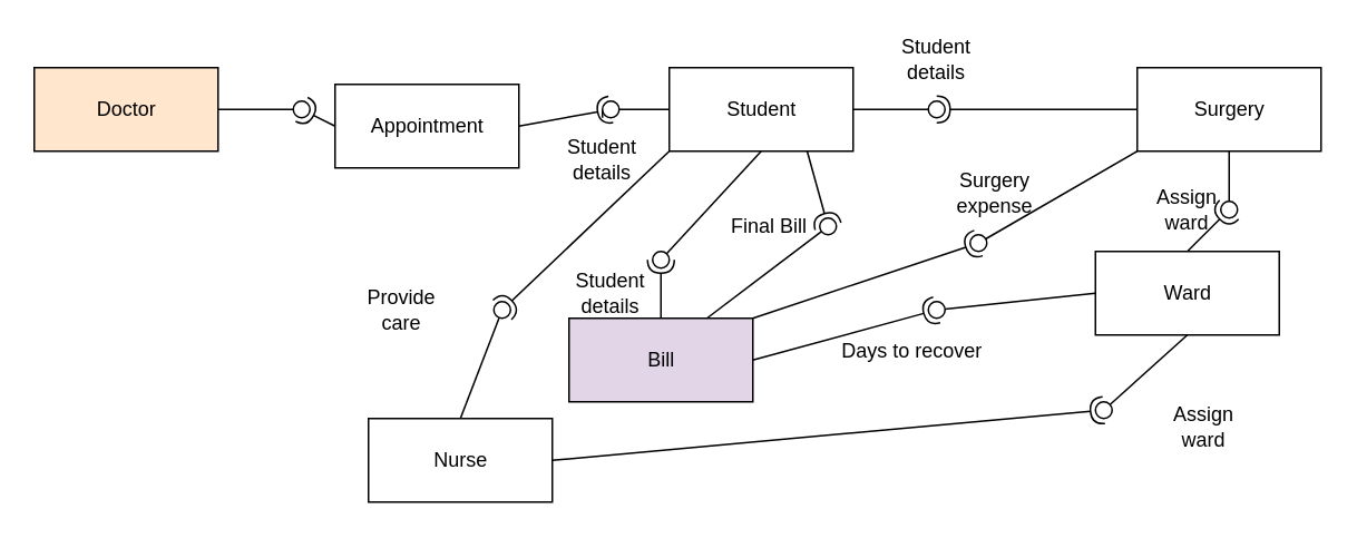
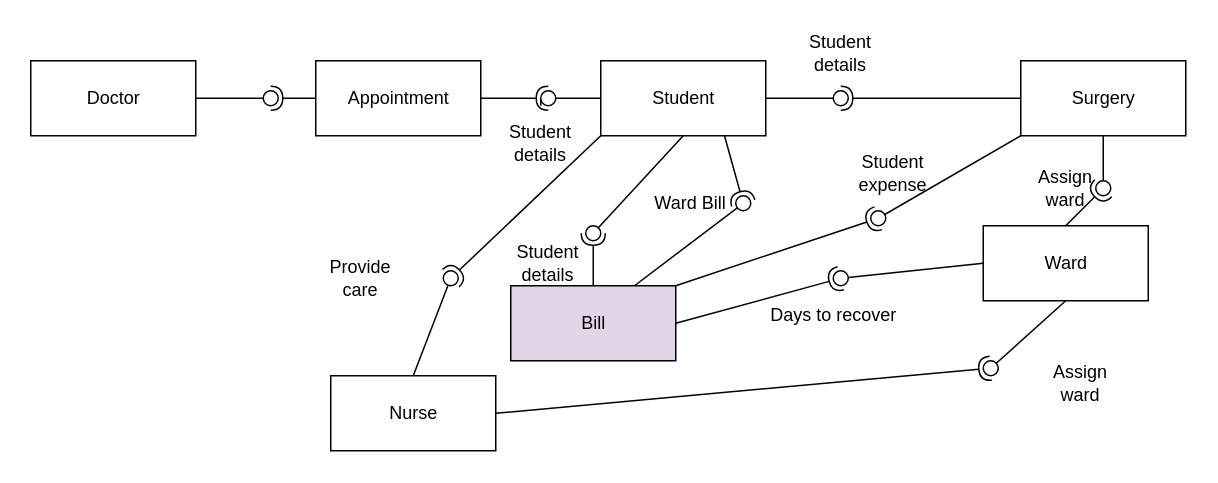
  <mxCell id="0" />
  <mxCell id="1" parent="0" />
  <mxCell id="2" value="Bill" style="html=1;fillColor=#e1d5e7;" vertex="1" parent="1"><mxGeometry x="340" y="190" width="110" height="50" as="geometry" /></mxCell>
  <mxCell id="3" value="Student" style="html=1;" vertex="1" parent="1"><mxGeometry x="400" y="40" width="110" height="50" as="geometry" /></mxCell>
- <mxCell id="4" value="Doctor" style="html=1;fillColor=#ffe6cc;" vertex="1" parent="1"><mxGeometry x="20" y="40" width="110" height="50" as="geometry" /></mxCell>
- <mxCell id="5" value="Appointment" style="html=1;" vertex="1" parent="1"><mxGeometry x="200" y="50" width="110" height="50" as="geometry" /></mxCell>
+ <mxCell id="4" value="Doctor" style="html=1;" vertex="1" parent="1"><mxGeometry x="20" y="40" width="110" height="50" as="geometry" /></mxCell>
+ <mxCell id="5" value="Appointment" style="html=1;" vertex="1" parent="1"><mxGeometry x="210" y="40" width="110" height="50" as="geometry" /></mxCell>
  <mxCell id="6" value="Nurse" style="html=1;" vertex="1" parent="1"><mxGeometry x="220" y="250" width="110" height="50" as="geometry" /></mxCell>
  <mxCell id="7" value="Surgery" style="html=1;" vertex="1" parent="1"><mxGeometry x="680" y="40" width="110" height="50" as="geometry" /></mxCell>
  <mxCell id="8" value="Ward" style="html=1;" vertex="1" parent="1"><mxGeometry x="655" y="150" width="110" height="50" as="geometry" /></mxCell>
  <mxCell id="9" value="" style="rounded=0;orthogonalLoop=1;jettySize=auto;html=1;endArrow=none;endFill=0;sketch=0;sourcePerimeterSpacing=0;targetPerimeterSpacing=0;" edge="1" target="11" parent="1" source="4"><mxGeometry relative="1" as="geometry"><mxPoint x="160" y="65" as="sourcePoint" /></mxGeometry></mxCell>
  <mxCell id="10" value="" style="rounded=0;orthogonalLoop=1;jettySize=auto;html=1;endArrow=halfCircle;endFill=0;entryX=0.5;entryY=0.5;endSize=6;strokeWidth=1;sketch=0;exitX=0;exitY=0.5;exitDx=0;exitDy=0;" edge="1" target="11" parent="1" source="5"><mxGeometry relative="1" as="geometry"><mxPoint x="200" y="65" as="sourcePoint" /></mxGeometry></mxCell>
  <mxCell id="11" value="" style="ellipse;whiteSpace=wrap;html=1;align=center;aspect=fixed;resizable=0;points=[];outlineConnect=0;sketch=0;" vertex="1" parent="1"><mxGeometry x="175" y="60" width="10" height="10" as="geometry" /></mxCell>
  <mxCell id="12" value="" style="rounded=0;orthogonalLoop=1;jettySize=auto;html=1;endArrow=none;endFill=0;sketch=0;targetPerimeterSpacing=0;exitX=0;exitY=0.5;exitDx=0;exitDy=0;startArrow=none;" edge="1" parent="1" source="14"><mxGeometry relative="1" as="geometry"><mxPoint x="340" y="75" as="sourcePoint" /><mxPoint x="360" y="70" as="targetPoint" /></mxGeometry></mxCell>
  <mxCell id="13" value="" style="rounded=0;orthogonalLoop=1;jettySize=auto;html=1;endArrow=halfCircle;endFill=0;entryX=0.5;entryY=0.5;endSize=6;strokeWidth=1;sketch=0;exitX=1;exitY=0.5;exitDx=0;exitDy=0;" edge="1" target="14" parent="1" source="5"><mxGeometry relative="1" as="geometry"><mxPoint x="380" y="75" as="sourcePoint" /></mxGeometry></mxCell>
  <mxCell id="14" value="" style="ellipse;whiteSpace=wrap;html=1;align=center;aspect=fixed;resizable=0;points=[];outlineConnect=0;sketch=0;" vertex="1" parent="1"><mxGeometry x="360" y="60" width="10" height="10" as="geometry" /></mxCell>
  <mxCell id="15" value="" style="rounded=0;orthogonalLoop=1;jettySize=auto;html=1;endArrow=none;endFill=0;sketch=0;sourcePerimeterSpacing=0;exitX=0;exitY=0.5;exitDx=0;exitDy=0;" edge="1" parent="1" source="3" target="14"><mxGeometry relative="1" as="geometry"><mxPoint x="400" y="65" as="sourcePoint" /><mxPoint x="360" y="70" as="targetPoint" /></mxGeometry></mxCell>
  <mxCell id="16" value="Student details" style="text;html=1;strokeColor=none;fillColor=none;align=center;verticalAlign=middle;whiteSpace=wrap;rounded=0;" vertex="1" parent="1"><mxGeometry x="330" y="80" width="60" height="30" as="geometry" /></mxCell>
  <mxCell id="17" value="" style="rounded=0;orthogonalLoop=1;jettySize=auto;html=1;endArrow=none;endFill=0;sketch=0;sourcePerimeterSpacing=0;targetPerimeterSpacing=0;exitX=0.5;exitY=1;exitDx=0;exitDy=0;" edge="1" target="19" parent="1" source="3"><mxGeometry relative="1" as="geometry"><mxPoint x="440" y="125" as="sourcePoint" /></mxGeometry></mxCell>
  <mxCell id="18" value="" style="rounded=0;orthogonalLoop=1;jettySize=auto;html=1;endArrow=halfCircle;endFill=0;entryX=0.5;entryY=0.5;endSize=6;strokeWidth=1;sketch=0;exitX=0.5;exitY=0;exitDx=0;exitDy=0;" edge="1" target="19" parent="1" source="2"><mxGeometry relative="1" as="geometry"><mxPoint x="460" y="150" as="sourcePoint" /></mxGeometry></mxCell>
  <mxCell id="19" value="" style="ellipse;whiteSpace=wrap;html=1;align=center;aspect=fixed;resizable=0;points=[];outlineConnect=0;sketch=0;" vertex="1" parent="1"><mxGeometry x="390" y="150" width="10" height="10" as="geometry" /></mxCell>
  <mxCell id="20" value="Student details" style="text;html=1;strokeColor=none;fillColor=none;align=center;verticalAlign=middle;whiteSpace=wrap;rounded=0;" vertex="1" parent="1"><mxGeometry x="335" y="160" width="60" height="30" as="geometry" /></mxCell>
  <mxCell id="21" value="" style="rounded=0;orthogonalLoop=1;jettySize=auto;html=1;endArrow=none;endFill=0;sketch=0;sourcePerimeterSpacing=0;targetPerimeterSpacing=0;exitX=1;exitY=0.5;exitDx=0;exitDy=0;" edge="1" target="23" parent="1" source="3"><mxGeometry relative="1" as="geometry"><mxPoint x="540" y="65" as="sourcePoint" /></mxGeometry></mxCell>
  <mxCell id="22" value="" style="rounded=0;orthogonalLoop=1;jettySize=auto;html=1;endArrow=halfCircle;endFill=0;entryX=0.5;entryY=0.5;endSize=6;strokeWidth=1;sketch=0;exitX=0;exitY=0.5;exitDx=0;exitDy=0;" edge="1" target="23" parent="1" source="7"><mxGeometry relative="1" as="geometry"><mxPoint x="580" y="65" as="sourcePoint" /></mxGeometry></mxCell>
  <mxCell id="23" value="" style="ellipse;whiteSpace=wrap;html=1;align=center;aspect=fixed;resizable=0;points=[];outlineConnect=0;sketch=0;" vertex="1" parent="1"><mxGeometry x="555" y="60" width="10" height="10" as="geometry" /></mxCell>
  <mxCell id="24" value="Student details" style="text;html=1;strokeColor=none;fillColor=none;align=center;verticalAlign=middle;whiteSpace=wrap;rounded=0;" vertex="1" parent="1"><mxGeometry x="530" y="20" width="60" height="30" as="geometry" /></mxCell>
  <mxCell id="25" value="" style="rounded=0;orthogonalLoop=1;jettySize=auto;html=1;endArrow=none;endFill=0;sketch=0;sourcePerimeterSpacing=0;targetPerimeterSpacing=0;exitX=0;exitY=1;exitDx=0;exitDy=0;" edge="1" target="27" parent="1" source="7"><mxGeometry relative="1" as="geometry"><mxPoint x="540" y="115" as="sourcePoint" /></mxGeometry></mxCell>
  <mxCell id="26" value="" style="rounded=0;orthogonalLoop=1;jettySize=auto;html=1;endArrow=halfCircle;endFill=0;entryX=0.5;entryY=0.5;endSize=6;strokeWidth=1;sketch=0;exitX=1;exitY=0;exitDx=0;exitDy=0;" edge="1" target="27" parent="1" source="2"><mxGeometry relative="1" as="geometry"><mxPoint x="580" y="115" as="sourcePoint" /></mxGeometry></mxCell>
  <mxCell id="27" value="" style="ellipse;whiteSpace=wrap;html=1;align=center;aspect=fixed;resizable=0;points=[];outlineConnect=0;sketch=0;" vertex="1" parent="1"><mxGeometry x="580" y="140" width="10" height="10" as="geometry" /></mxCell>
- <mxCell id="28" value="Surgery expense" style="text;html=1;strokeColor=none;fillColor=none;align=center;verticalAlign=middle;whiteSpace=wrap;rounded=0;" vertex="1" parent="1"><mxGeometry x="565" y="100" width="60" height="30" as="geometry" /></mxCell>
+ <mxCell id="28" value="Student expense" style="text;html=1;strokeColor=none;fillColor=none;align=center;verticalAlign=middle;whiteSpace=wrap;rounded=0;" vertex="1" parent="1"><mxGeometry x="565" y="100" width="60" height="30" as="geometry" /></mxCell>
  <mxCell id="29" value="" style="rounded=0;orthogonalLoop=1;jettySize=auto;html=1;endArrow=none;endFill=0;sketch=0;sourcePerimeterSpacing=0;targetPerimeterSpacing=0;exitX=0;exitY=0.5;exitDx=0;exitDy=0;" edge="1" target="31" parent="1" source="8"><mxGeometry relative="1" as="geometry"><mxPoint x="540" y="185" as="sourcePoint" /></mxGeometry></mxCell>
  <mxCell id="30" value="" style="rounded=0;orthogonalLoop=1;jettySize=auto;html=1;endArrow=halfCircle;endFill=0;entryX=0.5;entryY=0.5;endSize=6;strokeWidth=1;sketch=0;exitX=1;exitY=0.5;exitDx=0;exitDy=0;" edge="1" target="31" parent="1" source="2"><mxGeometry relative="1" as="geometry"><mxPoint x="580" y="185" as="sourcePoint" /></mxGeometry></mxCell>
  <mxCell id="31" value="" style="ellipse;whiteSpace=wrap;html=1;align=center;aspect=fixed;resizable=0;points=[];outlineConnect=0;sketch=0;" vertex="1" parent="1"><mxGeometry x="555" y="180" width="10" height="10" as="geometry" /></mxCell>
- <mxCell id="32" value="Days to recover" style="text;html=1;align=center;verticalAlign=middle;resizable=0;points=[];autosize=1;strokeColor=none;fillColor=none;" vertex="1" parent="1"><mxGeometry x="495" y="200" width="100" height="20" as="geometry" /></mxCell>
+ <mxCell id="32" value="Days to recover" style="text;html=1;align=center;verticalAlign=middle;resizable=0;points=[];autosize=1;strokeColor=none;fillColor=none;" vertex="1" parent="1"><mxGeometry x="505" y="200" width="100" height="20" as="geometry" /></mxCell>
  <mxCell id="33" value="" style="rounded=0;orthogonalLoop=1;jettySize=auto;html=1;endArrow=none;endFill=0;sketch=0;sourcePerimeterSpacing=0;targetPerimeterSpacing=0;exitX=0.5;exitY=1;exitDx=0;exitDy=0;" edge="1" target="35" parent="1" source="7"><mxGeometry relative="1" as="geometry"><mxPoint x="635" y="125" as="sourcePoint" /></mxGeometry></mxCell>
  <mxCell id="34" value="" style="rounded=0;orthogonalLoop=1;jettySize=auto;html=1;endArrow=halfCircle;endFill=0;entryX=0.5;entryY=0.5;endSize=6;strokeWidth=1;sketch=0;exitX=0.5;exitY=0;exitDx=0;exitDy=0;" edge="1" target="35" parent="1" source="8"><mxGeometry relative="1" as="geometry"><mxPoint x="675" y="125" as="sourcePoint" /></mxGeometry></mxCell>
  <mxCell id="35" value="" style="ellipse;whiteSpace=wrap;html=1;align=center;aspect=fixed;resizable=0;points=[];outlineConnect=0;sketch=0;" vertex="1" parent="1"><mxGeometry x="730" y="120" width="10" height="10" as="geometry" /></mxCell>
  <mxCell id="36" value="Assign ward" style="text;html=1;strokeColor=none;fillColor=none;align=center;verticalAlign=middle;whiteSpace=wrap;rounded=0;" vertex="1" parent="1"><mxGeometry x="680" y="110" width="60" height="30" as="geometry" /></mxCell>
  <mxCell id="37" value="" style="rounded=0;orthogonalLoop=1;jettySize=auto;html=1;endArrow=none;endFill=0;sketch=0;sourcePerimeterSpacing=0;targetPerimeterSpacing=0;exitX=0.5;exitY=1;exitDx=0;exitDy=0;" edge="1" target="39" parent="1" source="8"><mxGeometry relative="1" as="geometry"><mxPoint x="640" y="245" as="sourcePoint" /></mxGeometry></mxCell>
  <mxCell id="38" value="" style="rounded=0;orthogonalLoop=1;jettySize=auto;html=1;endArrow=halfCircle;endFill=0;entryX=0.5;entryY=0.5;endSize=6;strokeWidth=1;sketch=0;exitX=1;exitY=0.5;exitDx=0;exitDy=0;" edge="1" target="39" parent="1" source="6"><mxGeometry relative="1" as="geometry"><mxPoint x="680" y="245" as="sourcePoint" /></mxGeometry></mxCell>
  <mxCell id="39" value="" style="ellipse;whiteSpace=wrap;html=1;align=center;aspect=fixed;resizable=0;points=[];outlineConnect=0;sketch=0;" vertex="1" parent="1"><mxGeometry x="655" y="240" width="10" height="10" as="geometry" /></mxCell>
  <mxCell id="40" value="Assign ward" style="text;html=1;strokeColor=none;fillColor=none;align=center;verticalAlign=middle;whiteSpace=wrap;rounded=0;" vertex="1" parent="1"><mxGeometry x="690" y="240" width="60" height="30" as="geometry" /></mxCell>
  <mxCell id="41" value="" style="rounded=0;orthogonalLoop=1;jettySize=auto;html=1;endArrow=none;endFill=0;sketch=0;sourcePerimeterSpacing=0;targetPerimeterSpacing=0;exitX=0.5;exitY=0;exitDx=0;exitDy=0;" edge="1" target="43" parent="1" source="6"><mxGeometry relative="1" as="geometry"><mxPoint x="280" y="185" as="sourcePoint" /></mxGeometry></mxCell>
  <mxCell id="42" value="" style="rounded=0;orthogonalLoop=1;jettySize=auto;html=1;endArrow=halfCircle;endFill=0;entryX=0.5;entryY=0.5;endSize=6;strokeWidth=1;sketch=0;exitX=0;exitY=1;exitDx=0;exitDy=0;" edge="1" target="43" parent="1" source="3"><mxGeometry relative="1" as="geometry"><mxPoint x="320" y="185" as="sourcePoint" /></mxGeometry></mxCell>
  <mxCell id="43" value="" style="ellipse;whiteSpace=wrap;html=1;align=center;aspect=fixed;resizable=0;points=[];outlineConnect=0;sketch=0;" vertex="1" parent="1"><mxGeometry x="295" y="180" width="10" height="10" as="geometry" /></mxCell>
  <mxCell id="44" value="Provide care" style="text;html=1;strokeColor=none;fillColor=none;align=center;verticalAlign=middle;whiteSpace=wrap;rounded=0;" vertex="1" parent="1"><mxGeometry x="210" y="170" width="60" height="30" as="geometry" /></mxCell>
  <mxCell id="45" value="" style="rounded=0;orthogonalLoop=1;jettySize=auto;html=1;endArrow=none;endFill=0;sketch=0;sourcePerimeterSpacing=0;targetPerimeterSpacing=0;exitX=0.75;exitY=0;exitDx=0;exitDy=0;" edge="1" target="47" parent="1" source="2"><mxGeometry relative="1" as="geometry"><mxPoint x="440" y="135" as="sourcePoint" /></mxGeometry></mxCell>
  <mxCell id="46" value="" style="rounded=0;orthogonalLoop=1;jettySize=auto;html=1;endArrow=halfCircle;endFill=0;entryX=0.5;entryY=0.5;endSize=6;strokeWidth=1;sketch=0;exitX=0.75;exitY=1;exitDx=0;exitDy=0;" edge="1" target="47" parent="1" source="3"><mxGeometry relative="1" as="geometry"><mxPoint x="480" y="135" as="sourcePoint" /></mxGeometry></mxCell>
  <mxCell id="47" value="" style="ellipse;whiteSpace=wrap;html=1;align=center;aspect=fixed;resizable=0;points=[];outlineConnect=0;sketch=0;" vertex="1" parent="1"><mxGeometry x="490" y="130" width="10" height="10" as="geometry" /></mxCell>
- <mxCell id="48" value="Final Bill" style="text;html=1;strokeColor=none;fillColor=none;align=center;verticalAlign=middle;whiteSpace=wrap;rounded=0;" vertex="1" parent="1"><mxGeometry x="430" y="120" width="60" height="30" as="geometry" /></mxCell>
+ <mxCell id="48" value="Ward Bill" style="text;html=1;strokeColor=none;fillColor=none;align=center;verticalAlign=middle;whiteSpace=wrap;rounded=0;" vertex="1" parent="1"><mxGeometry x="430" y="120" width="60" height="30" as="geometry" /></mxCell>
